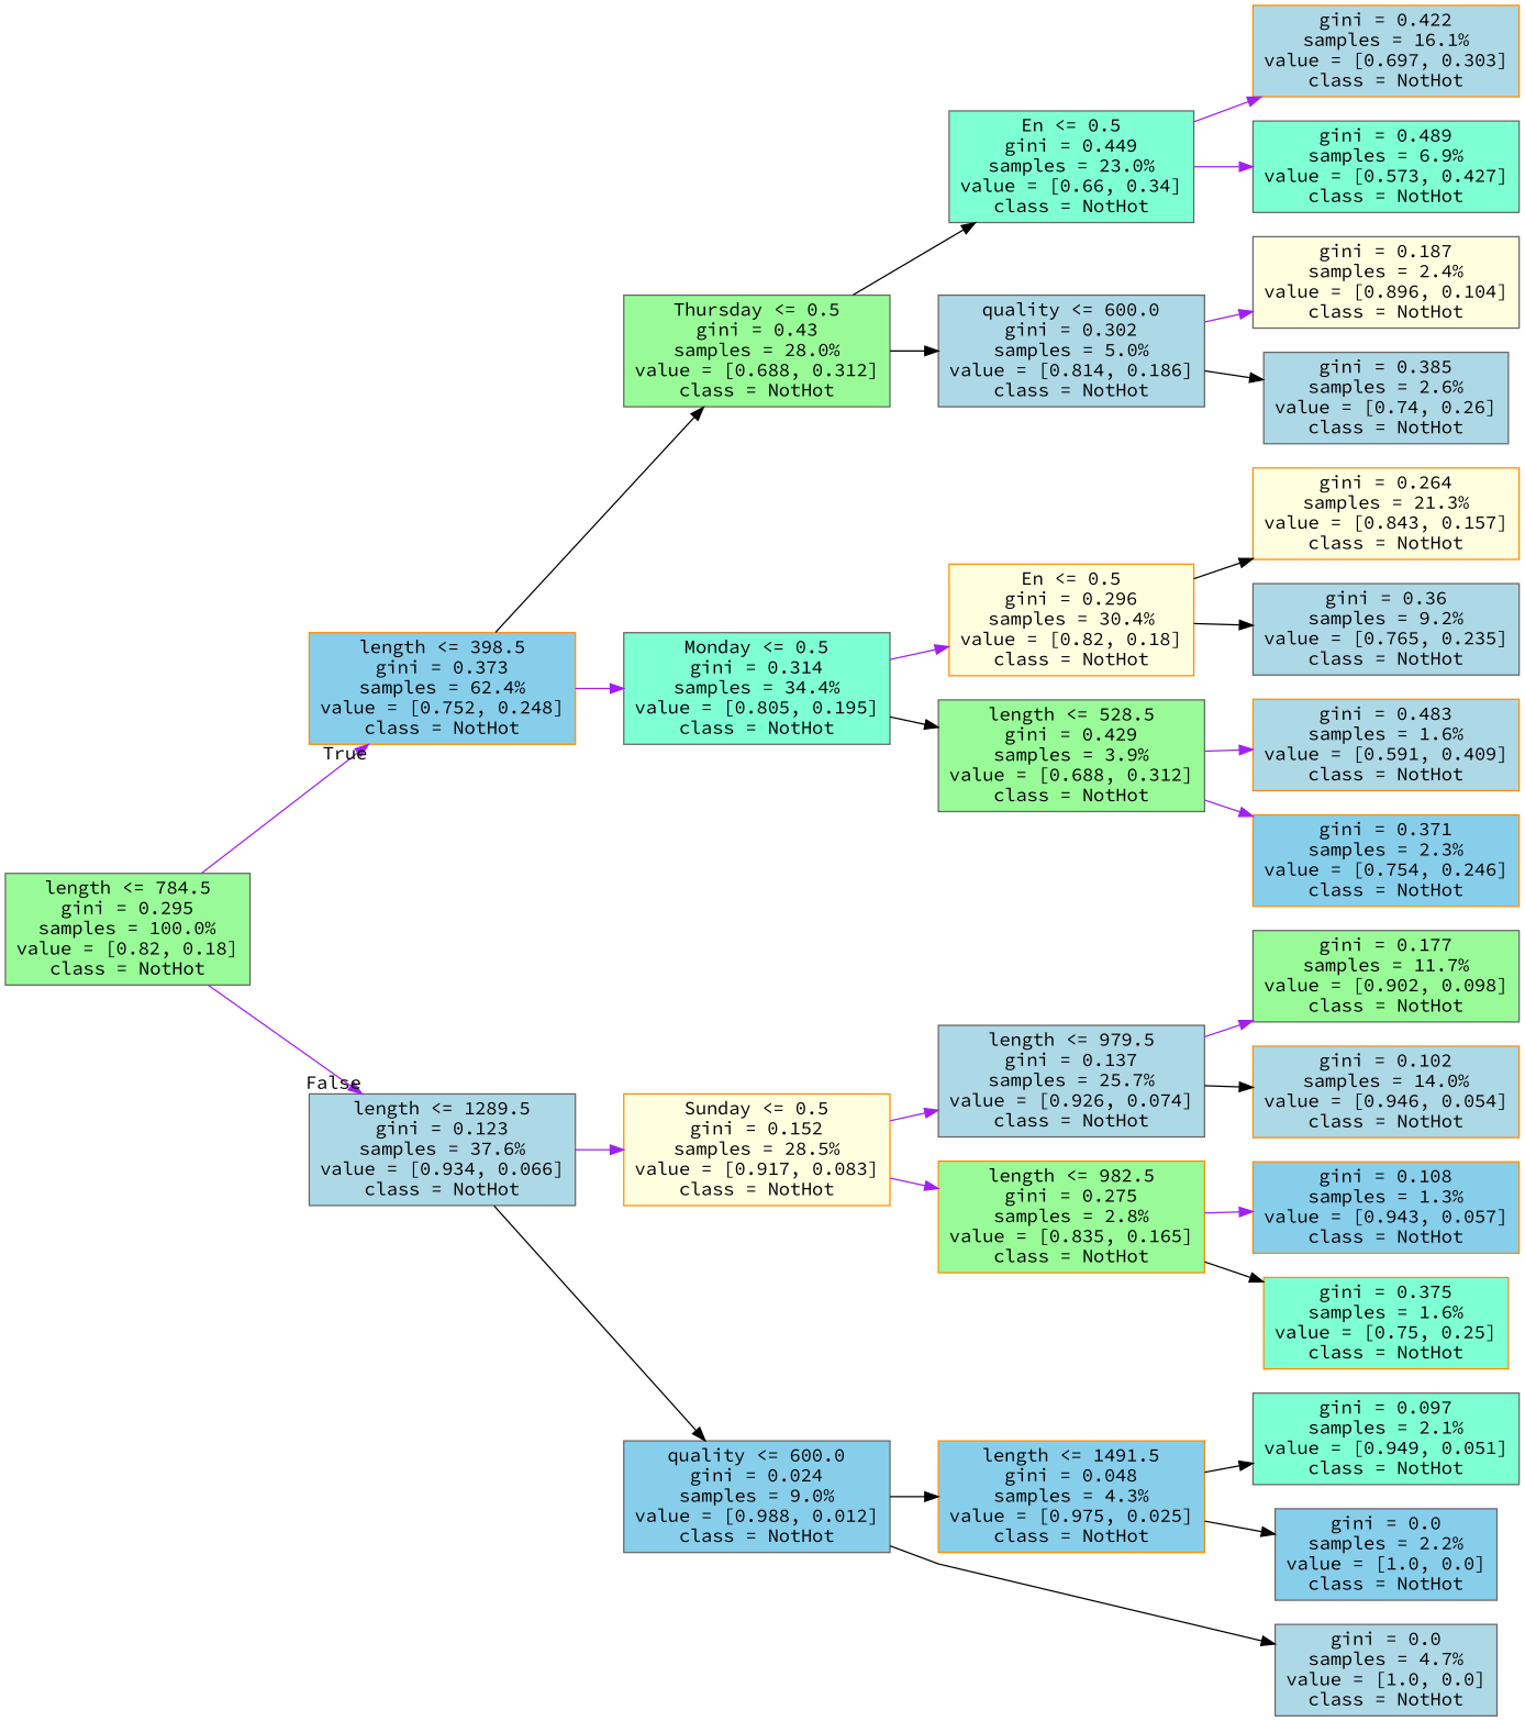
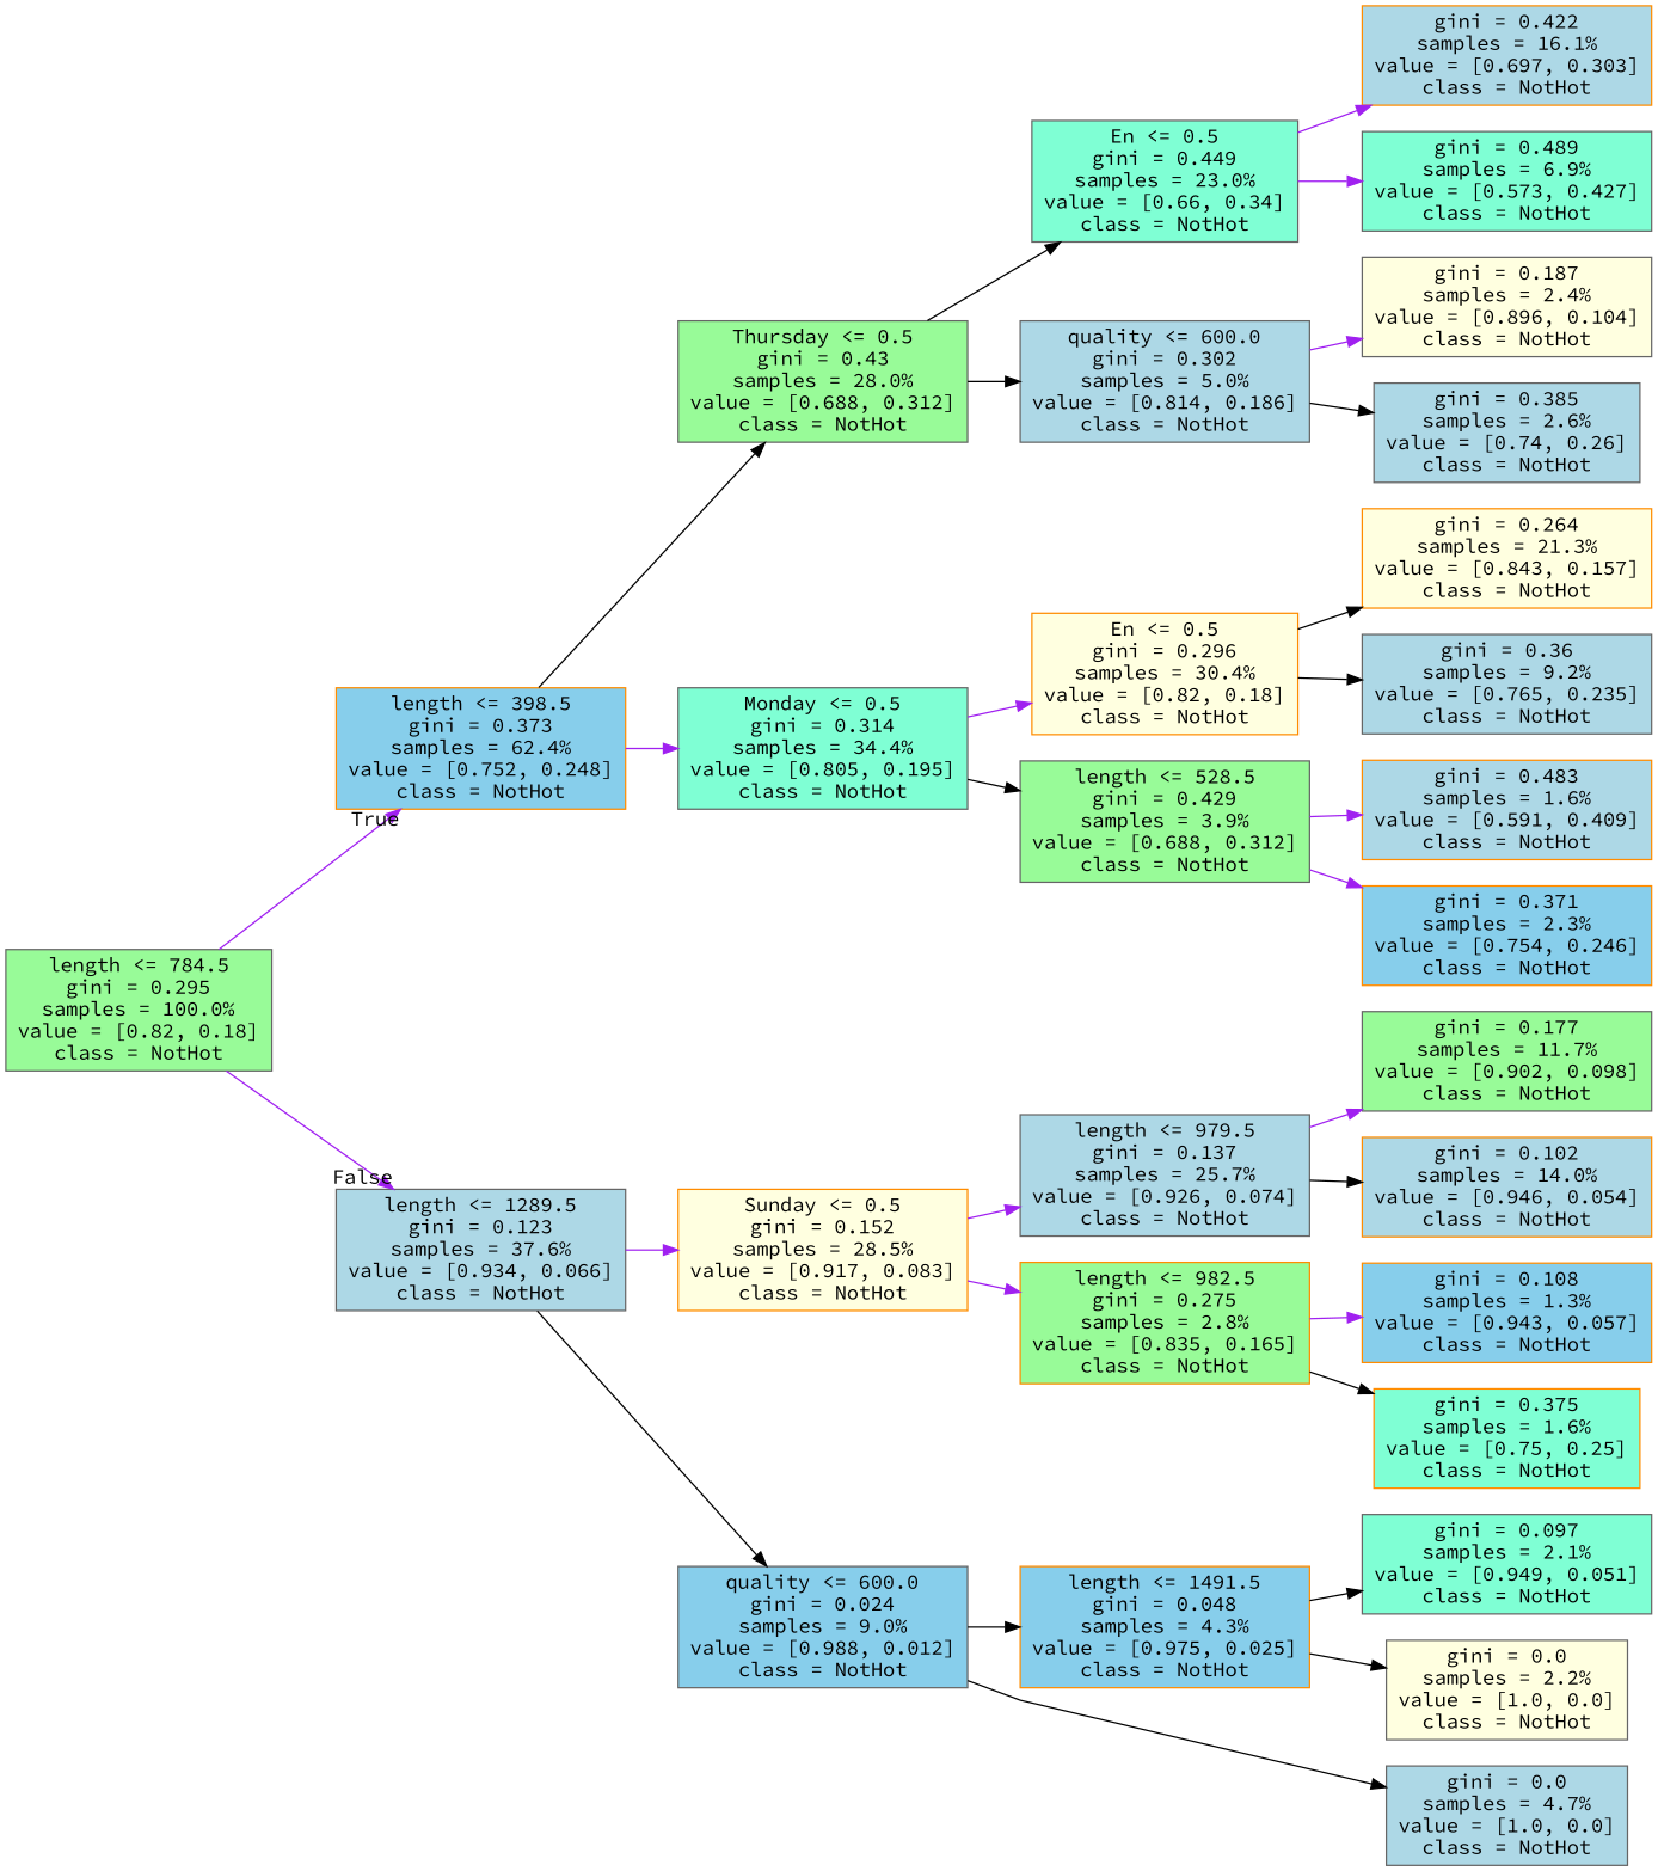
  digraph {
    rankdir=LR
    ranksep=equally
    splines=polyline
    fontname="Source Code Pro"
    node [color=gray40 fillcolor=lightblue shape=box style=filled fontname="Source Code Pro"]
    edge [color=purple fontname="Source Code Pro"]
    n1 [fillcolor=palegreen label="length <= 784.5\ngini = 0.295\nsamples = 100.0%\nvalue = [0.82, 0.18]\nclass = NotHot"]
    n2 [color=darkorange fillcolor=skyblue label="length <= 398.5\ngini = 0.373\nsamples = 62.4%\nvalue = [0.752, 0.248]\nclass = NotHot"]
    n3 [label="length <= 1289.5\ngini = 0.123\nsamples = 37.6%\nvalue = [0.934, 0.066]\nclass = NotHot"]
    n4 [fillcolor=palegreen label="Thursday <= 0.5\ngini = 0.43\nsamples = 28.0%\nvalue = [0.688, 0.312]\nclass = NotHot"]
    n5 [fillcolor=aquamarine label="Monday <= 0.5\ngini = 0.314\nsamples = 34.4%\nvalue = [0.805, 0.195]\nclass = NotHot"]
    n6 [color=darkorange fillcolor=lightyellow label="Sunday <= 0.5\ngini = 0.152\nsamples = 28.5%\nvalue = [0.917, 0.083]\nclass = NotHot"]
    n7 [fillcolor=skyblue label="quality <= 600.0\ngini = 0.024\nsamples = 9.0%\nvalue = [0.988, 0.012]\nclass = NotHot"]
    n8 [fillcolor=aquamarine label="En <= 0.5\ngini = 0.449\nsamples = 23.0%\nvalue = [0.66, 0.34]\nclass = NotHot"]
    n9 [label="quality <= 600.0\ngini = 0.302\nsamples = 5.0%\nvalue = [0.814, 0.186]\nclass = NotHot"]
    n10 [color=darkorange fillcolor=lightyellow label="En <= 0.5\ngini = 0.296\nsamples = 30.4%\nvalue = [0.82, 0.18]\nclass = NotHot"]
    n11 [fillcolor=palegreen label="length <= 528.5\ngini = 0.429\nsamples = 3.9%\nvalue = [0.688, 0.312]\nclass = NotHot"]
    n12 [label="length <= 979.5\ngini = 0.137\nsamples = 25.7%\nvalue = [0.926, 0.074]\nclass = NotHot"]
    n13 [color=darkorange fillcolor=palegreen label="length <= 982.5\ngini = 0.275\nsamples = 2.8%\nvalue = [0.835, 0.165]\nclass = NotHot"]
    n14 [color=darkorange fillcolor=skyblue label="length <= 1491.5\ngini = 0.048\nsamples = 4.3%\nvalue = [0.975, 0.025]\nclass = NotHot"]
    n15 [color=darkorange label="gini = 0.422\nsamples = 16.1%\nvalue = [0.697, 0.303]\nclass = NotHot"]
    n16 [fillcolor=aquamarine label="gini = 0.489\nsamples = 6.9%\nvalue = [0.573, 0.427]\nclass = NotHot"]
    n17 [fillcolor=lightyellow label="gini = 0.187\nsamples = 2.4%\nvalue = [0.896, 0.104]\nclass = NotHot"]
    n18 [label="gini = 0.385\nsamples = 2.6%\nvalue = [0.74, 0.26]\nclass = NotHot"]
    n19 [color=darkorange fillcolor=lightyellow label="gini = 0.264\nsamples = 21.3%\nvalue = [0.843, 0.157]\nclass = NotHot"]
    n20 [label="gini = 0.36\nsamples = 9.2%\nvalue = [0.765, 0.235]\nclass = NotHot"]
    n21 [color=darkorange label="gini = 0.483\nsamples = 1.6%\nvalue = [0.591, 0.409]\nclass = NotHot"]
    n22 [color=darkorange fillcolor=skyblue label="gini = 0.371\nsamples = 2.3%\nvalue = [0.754, 0.246]\nclass = NotHot"]
    n23 [fillcolor=palegreen label="gini = 0.177\nsamples = 11.7%\nvalue = [0.902, 0.098]\nclass = NotHot"]
    n24 [color=darkorange label="gini = 0.102\nsamples = 14.0%\nvalue = [0.946, 0.054]\nclass = NotHot"]
    n25 [color=darkorange fillcolor=skyblue label="gini = 0.108\nsamples = 1.3%\nvalue = [0.943, 0.057]\nclass = NotHot"]
    n26 [color=darkorange fillcolor=aquamarine label="gini = 0.375\nsamples = 1.6%\nvalue = [0.75, 0.25]\nclass = NotHot"]
    n27 [label="gini = 0.0\nsamples = 4.7%\nvalue = [1.0, 0.0]\nclass = NotHot"]
    n28 [fillcolor=aquamarine label="gini = 0.097\nsamples = 2.1%\nvalue = [0.949, 0.051]\nclass = NotHot"]
-   n29 [fillcolor=skyblue label="gini = 0.0\nsamples = 2.2%\nvalue = [1.0, 0.0]\nclass = NotHot"]
+   n29 [fillcolor=lightyellow label="gini = 0.0\nsamples = 2.2%\nvalue = [1.0, 0.0]\nclass = NotHot"]
    subgraph sub_1 {
      rank=same
      n1
    }
    subgraph sub_2 {
      rank=same
      n2
      n3
    }
    subgraph sub_3 {
      rank=same
      n4
      n5
      n6
      n7
    }
    subgraph sub_4 {
      rank=same
      n8
      n9
      n10
      n11
      n12
      n13
      n14
    }
    subgraph sub_5 {
      rank=same
      n15
      n16
      n17
      n18
      n19
      n20
      n21
      n22
      n23
      n24
      n25
      n26
      n27
      n28
      n29
    }
    n1 -> n2 [headlabel=True labelangle=-45 labeldistance=2.5]
    n1 -> n3 [headlabel=False labelangle=45 labeldistance=2.5]
    n2 -> n4 [color=black]
    n2 -> n5
    n3 -> n6
    n3 -> n7 [color=black]
    n4 -> n8 [color=black]
    n4 -> n9 [color=black]
    n5 -> n10
    n5 -> n11 [color=black]
    n6 -> n12
    n6 -> n13
    n7 -> n14 [color=black]
    n7 -> n27 [color=black]
    n8 -> n15
    n8 -> n16
    n9 -> n17
    n9 -> n18 [color=black]
    n10 -> n19 [color=black]
    n10 -> n20 [color=black]
    n11 -> n21
    n11 -> n22
    n12 -> n23
    n12 -> n24 [color=black]
    n13 -> n25
    n13 -> n26 [color=black]
    n14 -> n28 [color=black]
    n14 -> n29 [color=black]
  }
